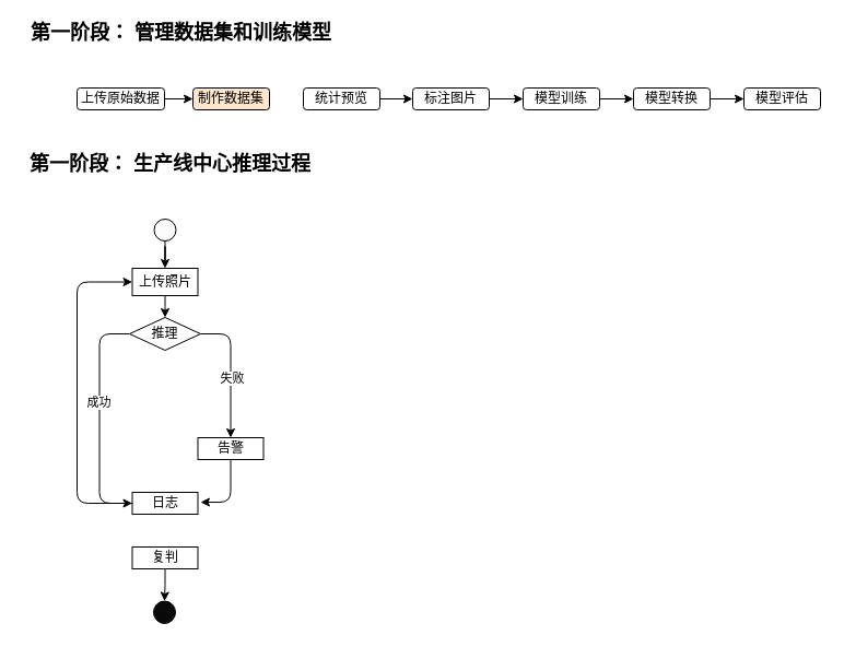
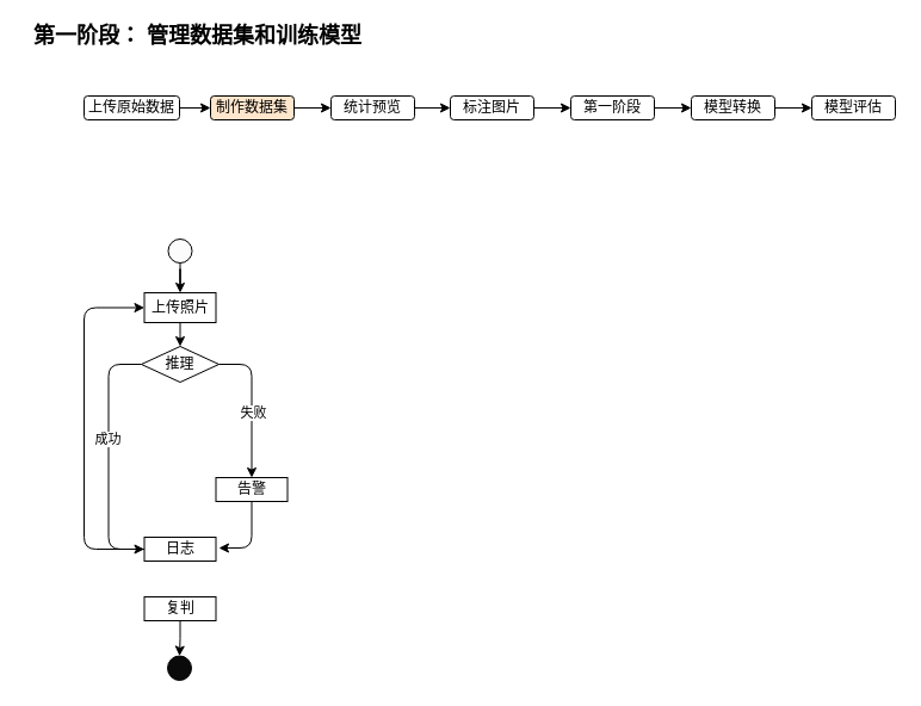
  <mxCell id="0" />
  <mxCell id="1" parent="0" />
  <mxCell id="2" value="" style="edgeStyle=orthogonalEdgeStyle;rounded=0;orthogonalLoop=1;jettySize=auto;html=1;" parent="1" source="3" target="5" edge="1"><mxGeometry relative="1" as="geometry" /></mxCell>
  <mxCell id="3" value="上传原始数据" style="rounded=1;whiteSpace=wrap;html=1;" parent="1" vertex="1"><mxGeometry x="70" y="80" width="80" height="20" as="geometry" /></mxCell>
+ <mxCell id="4" value="" style="edgeStyle=orthogonalEdgeStyle;rounded=0;orthogonalLoop=1;jettySize=auto;html=1;" parent="1" source="5" target="7" edge="1"><mxGeometry relative="1" as="geometry" /></mxCell>
  <mxCell id="5" value="制作数据集" style="rounded=1;whiteSpace=wrap;html=1;fillColor=#ffe6cc;" parent="1" vertex="1"><mxGeometry x="176" y="80" width="70" height="20" as="geometry" /></mxCell>
  <mxCell id="6" value="" style="edgeStyle=orthogonalEdgeStyle;rounded=0;orthogonalLoop=1;jettySize=auto;html=1;" parent="1" source="7" target="9" edge="1"><mxGeometry relative="1" as="geometry" /></mxCell>
  <mxCell id="7" value="统计预览" style="rounded=1;whiteSpace=wrap;html=1;" parent="1" vertex="1"><mxGeometry x="277" y="80" width="70" height="20" as="geometry" /></mxCell>
  <mxCell id="8" value="" style="edgeStyle=orthogonalEdgeStyle;rounded=0;orthogonalLoop=1;jettySize=auto;html=1;" parent="1" source="9" target="11" edge="1"><mxGeometry relative="1" as="geometry" /></mxCell>
  <mxCell id="9" value="标注图片" style="rounded=1;whiteSpace=wrap;html=1;" parent="1" vertex="1"><mxGeometry x="377" y="80" width="70" height="20" as="geometry" /></mxCell>
  <mxCell id="10" value="" style="edgeStyle=orthogonalEdgeStyle;rounded=0;orthogonalLoop=1;jettySize=auto;html=1;" parent="1" source="11" target="13" edge="1"><mxGeometry relative="1" as="geometry" /></mxCell>
- <mxCell id="11" value="模型训练" style="rounded=1;whiteSpace=wrap;html=1;" parent="1" vertex="1"><mxGeometry x="478" y="80" width="70" height="20" as="geometry" /></mxCell>
+ <mxCell id="11" value="第一阶段" style="rounded=1;whiteSpace=wrap;html=1;" parent="1" vertex="1"><mxGeometry x="478" y="80" width="70" height="20" as="geometry" /></mxCell>
  <mxCell id="12" value="" style="edgeStyle=orthogonalEdgeStyle;rounded=0;orthogonalLoop=1;jettySize=auto;html=1;" parent="1" source="13" target="14" edge="1"><mxGeometry relative="1" as="geometry" /></mxCell>
  <mxCell id="13" value="模型转换" style="rounded=1;whiteSpace=wrap;html=1;" parent="1" vertex="1"><mxGeometry x="579" y="80" width="70" height="20" as="geometry" /></mxCell>
  <mxCell id="14" value="模型评估" style="rounded=1;whiteSpace=wrap;html=1;" parent="1" vertex="1"><mxGeometry x="680" y="80" width="70" height="20" as="geometry" /></mxCell>
  <mxCell id="15" value="&lt;font style=&quot;font-size: 18px&quot;&gt;&lt;b&gt;第一阶段： 管理数据集和训练模型&lt;/b&gt;&lt;/font&gt;" style="text;html=1;align=center;verticalAlign=middle;resizable=0;points=[];autosize=1;" parent="1" vertex="1"><mxGeometry x="20" y="20" width="290" height="20" as="geometry" /></mxCell>
- <mxCell id="16" value="&lt;font style=&quot;font-size: 18px&quot;&gt;&lt;b&gt;第一阶段： 生产线中心推理过程&lt;/b&gt;&lt;/font&gt;" style="text;html=1;align=center;verticalAlign=middle;resizable=0;points=[];autosize=1;" parent="1" vertex="1"><mxGeometry x="20" y="140" width="270" height="20" as="geometry" /></mxCell>
  <mxCell id="17" value="" style="edgeStyle=orthogonalEdgeStyle;rounded=0;orthogonalLoop=1;jettySize=auto;html=1;" parent="1" source="18" target="20" edge="1"><mxGeometry relative="1" as="geometry" /></mxCell>
  <mxCell id="18" value="" style="ellipse;whiteSpace=wrap;html=1;aspect=fixed;fillColor=#FCFCFC;" parent="1" vertex="1"><mxGeometry x="140.5" y="200" width="20" height="20" as="geometry" /></mxCell>
  <mxCell id="19" value="" style="edgeStyle=elbowEdgeStyle;rounded=0;orthogonalLoop=1;jettySize=auto;elbow=vertical;html=1;" parent="1" source="20" target="21" edge="1"><mxGeometry relative="1" as="geometry" /></mxCell>
  <mxCell id="20" value="上传照片" style="whiteSpace=wrap;html=1;" parent="1" vertex="1"><mxGeometry x="120.5" y="245" width="60" height="25" as="geometry" /></mxCell>
  <mxCell id="21" value="&lt;span&gt;推理&lt;/span&gt;" style="rhombus;whiteSpace=wrap;html=1;" parent="1" vertex="1"><mxGeometry x="118" y="290" width="65" height="30" as="geometry" /></mxCell>
  <mxCell id="22" value="告警" style="whiteSpace=wrap;html=1;" parent="1" vertex="1"><mxGeometry x="180.5" y="400" width="60" height="20" as="geometry" /></mxCell>
  <mxCell id="23" value="" style="edgeStyle=segmentEdgeStyle;endArrow=classic;html=1;exitX=1;exitY=0.5;exitDx=0;exitDy=0;" parent="1" source="21" edge="1"><mxGeometry width="50" height="50" relative="1" as="geometry"><mxPoint x="202.5" y="350" as="sourcePoint" /><mxPoint x="210.5" y="400" as="targetPoint" /><Array as="points"><mxPoint x="210.5" y="305" /></Array></mxGeometry></mxCell>
  <mxCell id="24" value="失败" style="edgeLabel;html=1;align=center;verticalAlign=middle;resizable=0;points=[];" parent="23" vertex="1" connectable="0"><mxGeometry x="0.116" y="1" relative="1" as="geometry"><mxPoint as="offset" /></mxGeometry></mxCell>
  <mxCell id="25" value="日志" style="whiteSpace=wrap;html=1;" parent="1" vertex="1"><mxGeometry x="120.5" y="450" width="60" height="20" as="geometry" /></mxCell>
  <mxCell id="26" value="" style="edgeStyle=elbowEdgeStyle;elbow=horizontal;endArrow=classic;html=1;exitX=0;exitY=0.5;exitDx=0;exitDy=0;" parent="1" source="21" target="25" edge="1"><mxGeometry width="50" height="50" relative="1" as="geometry"><mxPoint x="110.5" y="420" as="sourcePoint" /><mxPoint x="160.5" y="370" as="targetPoint" /><Array as="points"><mxPoint x="90.5" y="350" /><mxPoint x="110.5" y="410" /></Array></mxGeometry></mxCell>
  <mxCell id="27" value="成功" style="edgeLabel;html=1;align=center;verticalAlign=middle;resizable=0;points=[];" parent="26" vertex="1" connectable="0"><mxGeometry x="-0.151" y="-1" relative="1" as="geometry"><mxPoint as="offset" /></mxGeometry></mxCell>
  <mxCell id="28" value="" style="edgeStyle=elbowEdgeStyle;elbow=horizontal;endArrow=classic;html=1;exitX=0.5;exitY=1;exitDx=0;exitDy=0;entryX=1.041;entryY=0.452;entryDx=0;entryDy=0;entryPerimeter=0;" parent="1" source="22" target="25" edge="1"><mxGeometry width="50" height="50" relative="1" as="geometry"><mxPoint x="210.5" y="500" as="sourcePoint" /><mxPoint x="260.5" y="450" as="targetPoint" /><Array as="points"><mxPoint x="210.5" y="459" /></Array></mxGeometry></mxCell>
  <mxCell id="29" value="" style="edgeStyle=elbowEdgeStyle;rounded=0;orthogonalLoop=1;jettySize=auto;elbow=vertical;html=1;" parent="1" source="30" target="31" edge="1"><mxGeometry relative="1" as="geometry" /></mxCell>
  <mxCell id="30" value="复判" style="whiteSpace=wrap;html=1;" parent="1" vertex="1"><mxGeometry x="120.5" y="500" width="60" height="20" as="geometry" /></mxCell>
  <mxCell id="31" value="" style="ellipse;whiteSpace=wrap;html=1;fillColor=#0A0A0A;" parent="1" vertex="1"><mxGeometry x="140" y="549.5" width="20" height="20.5" as="geometry" /></mxCell>
  <mxCell id="32" value="" style="edgeStyle=elbowEdgeStyle;elbow=vertical;endArrow=classic;html=1;exitX=0;exitY=0.5;exitDx=0;exitDy=0;entryX=0;entryY=0.5;entryDx=0;entryDy=0;" parent="1" source="25" target="20" edge="1"><mxGeometry width="50" height="50" relative="1" as="geometry"><mxPoint x="359.5" y="600" as="sourcePoint" /><mxPoint x="409.5" y="550" as="targetPoint" /><Array as="points"><mxPoint x="70" y="290" /><mxPoint x="69.5" y="340" /><mxPoint x="120.5" y="203" /><mxPoint x="59.5" y="230" /><mxPoint x="49.5" y="350" /><mxPoint x="259.5" y="310" /></Array></mxGeometry></mxCell>
